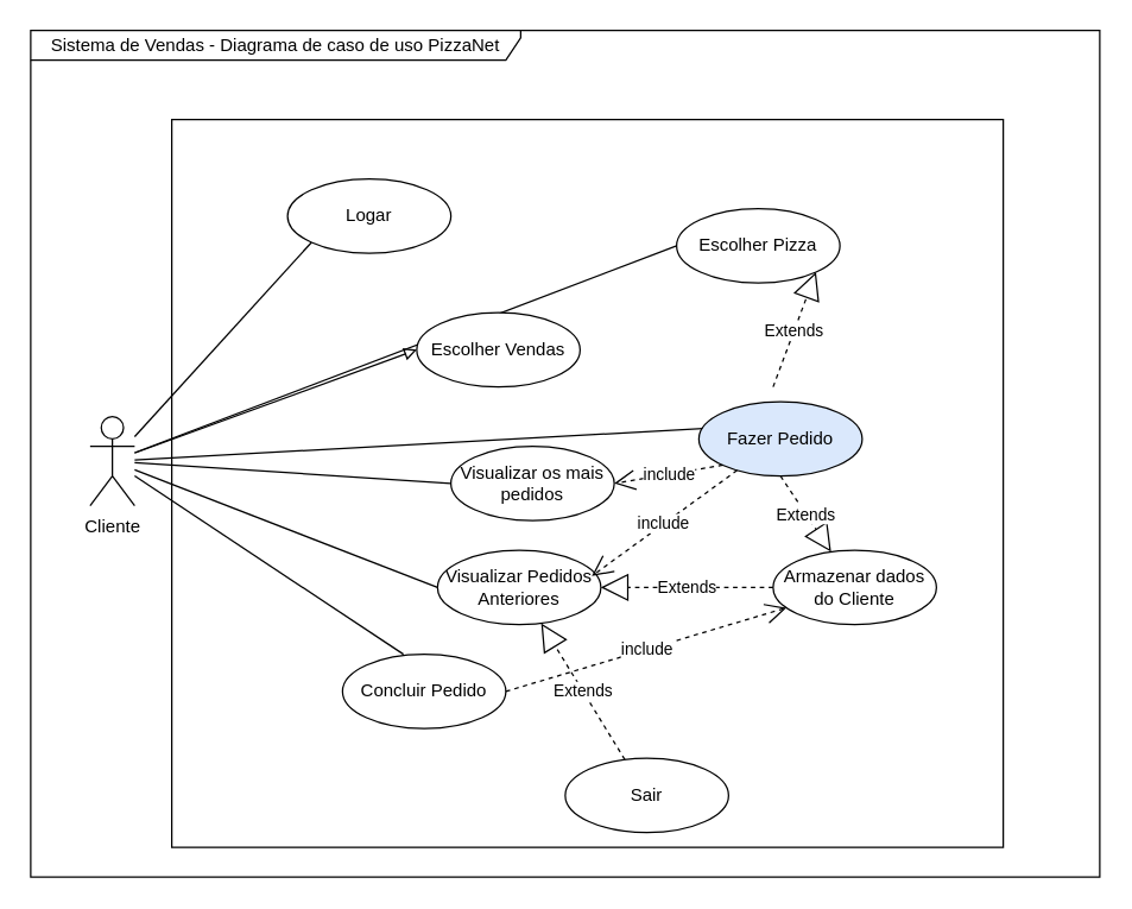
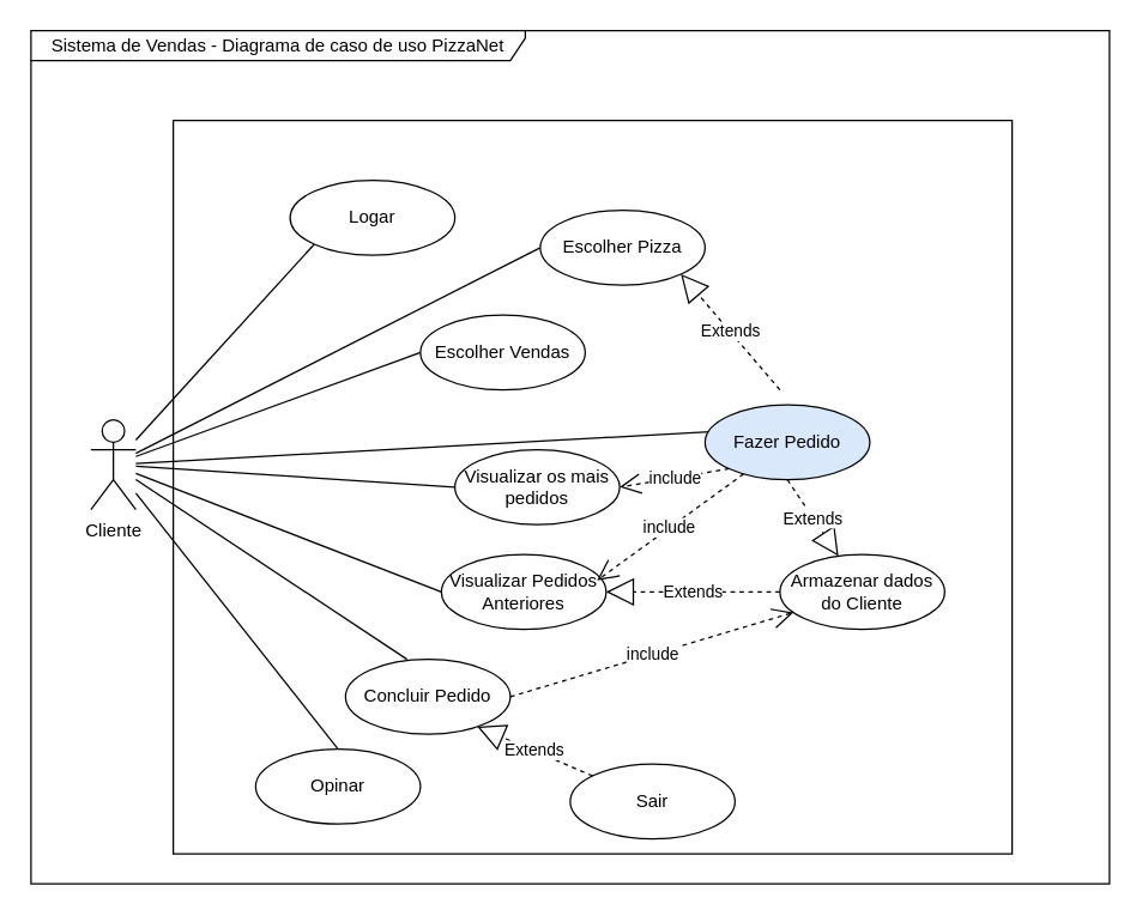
  <mxCell id="0" />
  <mxCell id="1" parent="0" />
  <mxCell id="2" value="&lt;font style=&quot;vertical-align: inherit&quot;&gt;&lt;font style=&quot;vertical-align: inherit&quot;&gt;&lt;font style=&quot;vertical-align: inherit&quot;&gt;&lt;font style=&quot;vertical-align: inherit&quot;&gt;&lt;font style=&quot;vertical-align: inherit&quot;&gt;&lt;font style=&quot;vertical-align: inherit&quot;&gt;&lt;font style=&quot;vertical-align: inherit&quot;&gt;&lt;font style=&quot;vertical-align: inherit&quot;&gt;&lt;font style=&quot;vertical-align: inherit&quot;&gt;&lt;font style=&quot;vertical-align: inherit&quot;&gt;&lt;font style=&quot;vertical-align: inherit&quot;&gt;&lt;font style=&quot;vertical-align: inherit&quot;&gt;Sistema de Vendas - Diagrama de caso de uso PizzaNet&lt;/font&gt;&lt;/font&gt;&lt;/font&gt;&lt;/font&gt;&lt;/font&gt;&lt;/font&gt;&lt;/font&gt;&lt;/font&gt;&lt;/font&gt;&lt;/font&gt;&lt;/font&gt;&lt;/font&gt;" style="shape=umlFrame;whiteSpace=wrap;html=1;width=330;height=20;strokeColor=#000000;" vertex="1" parent="1"><mxGeometry x="20" y="20" width="720" height="570" as="geometry" /></mxCell>
  <mxCell id="3" value="" style="rounded=0;whiteSpace=wrap;html=1;fillColor=none;" vertex="1" parent="1"><mxGeometry x="115" y="80" width="560" height="490" as="geometry" /></mxCell>
  <mxCell id="4" style="edgeStyle=none;rounded=0;orthogonalLoop=1;jettySize=auto;html=1;exitX=0;exitY=0;exitDx=0;exitDy=0;endArrow=none;endFill=0;" edge="1" parent="1"><mxGeometry relative="1" as="geometry"><mxPoint x="554.64" y="434" as="sourcePoint" /><mxPoint x="554.64" y="434" as="targetPoint" /></mxGeometry></mxCell>
  <mxCell id="5" style="edgeStyle=none;rounded=0;orthogonalLoop=1;jettySize=auto;html=1;entryX=0;entryY=0.5;entryDx=0;entryDy=0;endArrow=none;endFill=0;" edge="1" parent="1" source="13" target="18"><mxGeometry relative="1" as="geometry" /></mxCell>
- <mxCell id="6" style="edgeStyle=none;rounded=0;orthogonalLoop=1;jettySize=auto;html=1;entryX=0;entryY=0.5;entryDx=0;entryDy=0;endArrow=block;endFill=0;" edge="1" parent="1" source="13" target="15"><mxGeometry relative="1" as="geometry" /></mxCell>
+ <mxCell id="6" style="edgeStyle=none;rounded=0;orthogonalLoop=1;jettySize=auto;html=1;entryX=0;entryY=0.5;entryDx=0;entryDy=0;endArrow=none;endFill=0;" edge="1" parent="1" source="13" target="15"><mxGeometry relative="1" as="geometry" /></mxCell>
  <mxCell id="7" style="edgeStyle=none;rounded=0;orthogonalLoop=1;jettySize=auto;html=1;entryX=0.027;entryY=0.36;entryDx=0;entryDy=0;entryPerimeter=0;endArrow=none;endFill=0;" edge="1" parent="1" source="13" target="19"><mxGeometry relative="1" as="geometry" /></mxCell>
  <mxCell id="8" style="edgeStyle=none;rounded=0;orthogonalLoop=1;jettySize=auto;html=1;entryX=0;entryY=0.5;entryDx=0;entryDy=0;endArrow=none;endFill=0;" edge="1" parent="1" source="13" target="21"><mxGeometry relative="1" as="geometry" /></mxCell>
  <mxCell id="9" style="edgeStyle=none;rounded=0;orthogonalLoop=1;jettySize=auto;html=1;entryX=0;entryY=0.5;entryDx=0;entryDy=0;endArrow=none;endFill=0;" edge="1" parent="1" source="13" target="16"><mxGeometry relative="1" as="geometry" /></mxCell>
  <mxCell id="10" style="edgeStyle=none;rounded=0;orthogonalLoop=1;jettySize=auto;html=1;entryX=0.373;entryY=0;entryDx=0;entryDy=0;entryPerimeter=0;endArrow=none;endFill=0;" edge="1" parent="1" source="13" target="20"><mxGeometry relative="1" as="geometry" /></mxCell>
+ <mxCell id="11" style="edgeStyle=none;rounded=0;orthogonalLoop=1;jettySize=auto;html=1;entryX=0.5;entryY=0;entryDx=0;entryDy=0;endArrow=none;endFill=0;" edge="1" parent="1" source="13" target="17"><mxGeometry relative="1" as="geometry" /></mxCell>
  <mxCell id="12" style="edgeStyle=none;rounded=0;orthogonalLoop=1;jettySize=auto;html=1;entryX=0;entryY=1;entryDx=0;entryDy=0;endArrow=none;endFill=0;" edge="1" parent="1" source="13" target="14"><mxGeometry relative="1" as="geometry" /></mxCell>
  <mxCell id="13" value="&lt;font style=&quot;vertical-align: inherit&quot;&gt;&lt;font style=&quot;vertical-align: inherit&quot;&gt;Cliente&lt;/font&gt;&lt;/font&gt;" style="shape=umlActor;verticalLabelPosition=bottom;verticalAlign=top;html=1;" vertex="1" parent="1"><mxGeometry x="60" y="280" width="30" height="60" as="geometry" /></mxCell>
  <mxCell id="14" value="&lt;font style=&quot;vertical-align: inherit&quot;&gt;&lt;font style=&quot;vertical-align: inherit&quot;&gt;&lt;font style=&quot;vertical-align: inherit&quot;&gt;&lt;font style=&quot;vertical-align: inherit&quot;&gt;Logar&lt;/font&gt;&lt;/font&gt;&lt;/font&gt;&lt;/font&gt;" style="ellipse;whiteSpace=wrap;html=1;" vertex="1" parent="1"><mxGeometry x="193" y="120" width="110" height="50" as="geometry" /></mxCell>
  <mxCell id="15" value="&lt;font style=&quot;vertical-align: inherit&quot;&gt;&lt;font style=&quot;vertical-align: inherit&quot;&gt;&lt;font style=&quot;vertical-align: inherit&quot;&gt;&lt;font style=&quot;vertical-align: inherit&quot;&gt;&lt;font style=&quot;vertical-align: inherit&quot;&gt;&lt;font style=&quot;vertical-align: inherit&quot;&gt;Escolher Vendas&lt;/font&gt;&lt;/font&gt;&lt;/font&gt;&lt;/font&gt;&lt;/font&gt;&lt;/font&gt;" style="ellipse;whiteSpace=wrap;html=1;" vertex="1" parent="1"><mxGeometry x="280" y="210" width="110" height="50" as="geometry" /></mxCell>
  <mxCell id="16" value="&lt;font style=&quot;vertical-align: inherit&quot;&gt;&lt;font style=&quot;vertical-align: inherit&quot;&gt;&lt;font style=&quot;vertical-align: inherit&quot;&gt;&lt;font style=&quot;vertical-align: inherit&quot;&gt;&lt;font style=&quot;vertical-align: inherit&quot;&gt;&lt;font style=&quot;vertical-align: inherit&quot;&gt;&lt;font style=&quot;vertical-align: inherit&quot;&gt;&lt;font style=&quot;vertical-align: inherit&quot;&gt;Visualizar Pedidos Anteriores&lt;/font&gt;&lt;/font&gt;&lt;/font&gt;&lt;/font&gt;&lt;/font&gt;&lt;/font&gt;&lt;/font&gt;&lt;/font&gt;" style="ellipse;whiteSpace=wrap;html=1;" vertex="1" parent="1"><mxGeometry x="294" y="370" width="110" height="50" as="geometry" /></mxCell>
- <mxCell id="18" value="&lt;font style=&quot;vertical-align: inherit&quot;&gt;&lt;font style=&quot;vertical-align: inherit&quot;&gt;&lt;font style=&quot;vertical-align: inherit&quot;&gt;&lt;font style=&quot;vertical-align: inherit&quot;&gt;Escolher Pizza&lt;/font&gt;&lt;/font&gt;&lt;/font&gt;&lt;/font&gt;" style="ellipse;whiteSpace=wrap;html=1;" vertex="1" parent="1"><mxGeometry x="455" y="140" width="110" height="50" as="geometry" /></mxCell>
+ <mxCell id="17" value="&lt;font style=&quot;vertical-align: inherit&quot;&gt;&lt;font style=&quot;vertical-align: inherit&quot;&gt;&lt;font style=&quot;vertical-align: inherit&quot;&gt;&lt;font style=&quot;vertical-align: inherit&quot;&gt;&lt;font style=&quot;vertical-align: inherit&quot;&gt;&lt;font style=&quot;vertical-align: inherit&quot;&gt;&lt;font style=&quot;vertical-align: inherit&quot;&gt;&lt;font style=&quot;vertical-align: inherit&quot;&gt;Opinar&lt;/font&gt;&lt;/font&gt;&lt;/font&gt;&lt;/font&gt;&lt;/font&gt;&lt;/font&gt;&lt;/font&gt;&lt;/font&gt;" style="ellipse;whiteSpace=wrap;html=1;" vertex="1" parent="1"><mxGeometry x="170" y="500" width="110" height="50" as="geometry" /></mxCell>
+ <mxCell id="18" value="&lt;font style=&quot;vertical-align: inherit&quot;&gt;&lt;font style=&quot;vertical-align: inherit&quot;&gt;&lt;font style=&quot;vertical-align: inherit&quot;&gt;&lt;font style=&quot;vertical-align: inherit&quot;&gt;Escolher Pizza&lt;/font&gt;&lt;/font&gt;&lt;/font&gt;&lt;/font&gt;" style="ellipse;whiteSpace=wrap;html=1;" vertex="1" parent="1"><mxGeometry x="360" y="140" width="110" height="50" as="geometry" /></mxCell>
  <mxCell id="19" value="&lt;font style=&quot;vertical-align: inherit&quot;&gt;&lt;font style=&quot;vertical-align: inherit&quot;&gt;&lt;font style=&quot;vertical-align: inherit&quot;&gt;&lt;font style=&quot;vertical-align: inherit&quot;&gt;&lt;font style=&quot;vertical-align: inherit&quot;&gt;&lt;font style=&quot;vertical-align: inherit&quot;&gt;Fazer Pedido&lt;/font&gt;&lt;/font&gt;&lt;/font&gt;&lt;/font&gt;&lt;/font&gt;&lt;/font&gt;" style="ellipse;whiteSpace=wrap;html=1;fillColor=#dae8fc;" vertex="1" parent="1"><mxGeometry x="470" y="270" width="110" height="50" as="geometry" /></mxCell>
  <mxCell id="20" value="&lt;font style=&quot;vertical-align: inherit&quot;&gt;&lt;font style=&quot;vertical-align: inherit&quot;&gt;&lt;font style=&quot;vertical-align: inherit&quot;&gt;&lt;font style=&quot;vertical-align: inherit&quot;&gt;Concluir Pedido&lt;/font&gt;&lt;/font&gt;&lt;/font&gt;&lt;/font&gt;" style="ellipse;whiteSpace=wrap;html=1;" vertex="1" parent="1"><mxGeometry x="230" y="440" width="110" height="50" as="geometry" /></mxCell>
  <mxCell id="21" value="&lt;font style=&quot;vertical-align: inherit&quot;&gt;&lt;font style=&quot;vertical-align: inherit&quot;&gt;&lt;font style=&quot;vertical-align: inherit&quot;&gt;&lt;font style=&quot;vertical-align: inherit&quot;&gt;&lt;font style=&quot;vertical-align: inherit&quot;&gt;&lt;font style=&quot;vertical-align: inherit&quot;&gt;Visualizar os mais pedidos&lt;/font&gt;&lt;/font&gt;&lt;/font&gt;&lt;/font&gt;&lt;/font&gt;&lt;/font&gt;" style="ellipse;whiteSpace=wrap;html=1;" vertex="1" parent="1"><mxGeometry x="303" y="300" width="110" height="50" as="geometry" /></mxCell>
  <mxCell id="22" value="&lt;font style=&quot;vertical-align: inherit&quot;&gt;&lt;font style=&quot;vertical-align: inherit&quot;&gt;&lt;font style=&quot;vertical-align: inherit&quot;&gt;&lt;font style=&quot;vertical-align: inherit&quot;&gt;Armazenar dados do Cliente&lt;/font&gt;&lt;/font&gt;&lt;/font&gt;&lt;/font&gt;" style="ellipse;whiteSpace=wrap;html=1;" vertex="1" parent="1"><mxGeometry x="520" y="370" width="110" height="50" as="geometry" /></mxCell>
  <mxCell id="23" value="Extends" style="endArrow=block;endSize=16;endFill=0;html=1;dashed=1;exitX=0.5;exitY=1;exitDx=0;exitDy=0;" edge="1" parent="1" source="19" target="22"><mxGeometry width="160" relative="1" as="geometry"><mxPoint x="430" y="290" as="sourcePoint" /><mxPoint x="520" y="295" as="targetPoint" /></mxGeometry></mxCell>
  <mxCell id="24" value="Extends" style="endArrow=block;endSize=16;endFill=0;html=1;dashed=1;exitX=0;exitY=0.5;exitDx=0;exitDy=0;entryX=1;entryY=0.5;entryDx=0;entryDy=0;" edge="1" parent="1" source="22" target="16"><mxGeometry width="160" relative="1" as="geometry"><mxPoint x="280" y="340" as="sourcePoint" /><mxPoint x="450" y="340" as="targetPoint" /></mxGeometry></mxCell>
  <mxCell id="25" value="include" style="endArrow=open;endSize=12;dashed=1;html=1;exitX=1;exitY=0.5;exitDx=0;exitDy=0;" edge="1" parent="1" source="20" target="22"><mxGeometry width="160" relative="1" as="geometry"><mxPoint x="280" y="340" as="sourcePoint" /><mxPoint x="440" y="340" as="targetPoint" /></mxGeometry></mxCell>
  <mxCell id="26" value="include" style="endArrow=open;endSize=12;dashed=1;html=1;exitX=0;exitY=1;exitDx=0;exitDy=0;entryX=1;entryY=0.5;entryDx=0;entryDy=0;" edge="1" parent="1" source="19" target="21"><mxGeometry width="160" relative="1" as="geometry"><mxPoint x="350" y="465" as="sourcePoint" /><mxPoint x="430" y="325" as="targetPoint" /></mxGeometry></mxCell>
  <mxCell id="27" value="include" style="endArrow=open;endSize=12;dashed=1;html=1;entryX=1;entryY=0;entryDx=0;entryDy=0;" edge="1" parent="1" source="19"><mxGeometry width="160" relative="1" as="geometry"><mxPoint x="523.01" y="321" as="sourcePoint" /><mxPoint x="397.891" y="387.322" as="targetPoint" /></mxGeometry></mxCell>
  <mxCell id="28" value="&lt;font style=&quot;vertical-align: inherit&quot;&gt;&lt;font style=&quot;vertical-align: inherit&quot;&gt;&lt;font style=&quot;vertical-align: inherit&quot;&gt;&lt;font style=&quot;vertical-align: inherit&quot;&gt;Sair&lt;/font&gt;&lt;/font&gt;&lt;/font&gt;&lt;/font&gt;" style="ellipse;whiteSpace=wrap;html=1;" vertex="1" parent="1"><mxGeometry x="380" y="510" width="110" height="50" as="geometry" /></mxCell>
- <mxCell id="29" value="Extends" style="endArrow=block;endSize=16;endFill=0;html=1;dashed=1;" edge="1" parent="1" source="28" target="16"><mxGeometry width="160" relative="1" as="geometry"><mxPoint x="280" y="340" as="sourcePoint" /><mxPoint x="440" y="340" as="targetPoint" /></mxGeometry></mxCell>
+ <mxCell id="29" value="Extends" style="endArrow=block;endSize=16;endFill=0;html=1;dashed=1;entryX=0.8;entryY=0.9;entryDx=0;entryDy=0;entryPerimeter=0;" edge="1" parent="1" source="28" target="20"><mxGeometry width="160" relative="1" as="geometry"><mxPoint x="280" y="340" as="sourcePoint" /><mxPoint x="440" y="340" as="targetPoint" /></mxGeometry></mxCell>
  <mxCell id="30" value="Extends" style="endArrow=block;endSize=16;endFill=0;html=1;dashed=1;entryX=1;entryY=1;entryDx=0;entryDy=0;" edge="1" parent="1" target="18"><mxGeometry width="160" relative="1" as="geometry"><mxPoint x="520" y="260" as="sourcePoint" /><mxPoint x="570.793" y="380.848" as="targetPoint" /></mxGeometry></mxCell>
